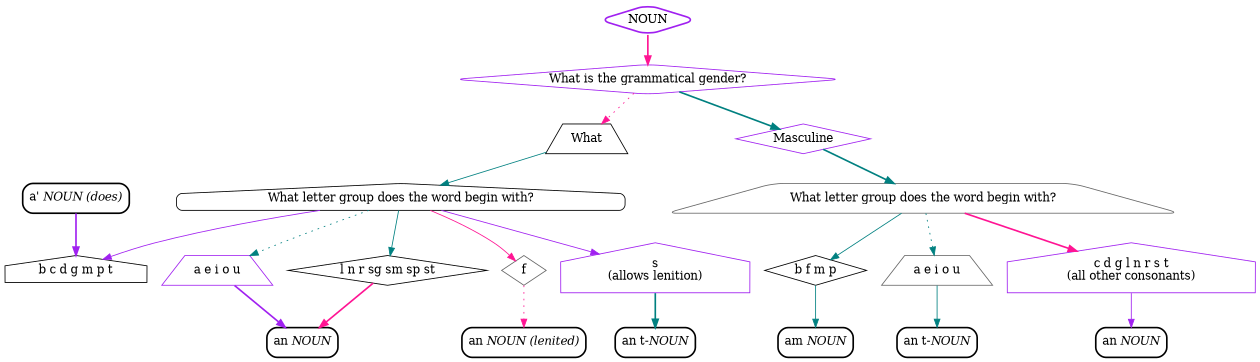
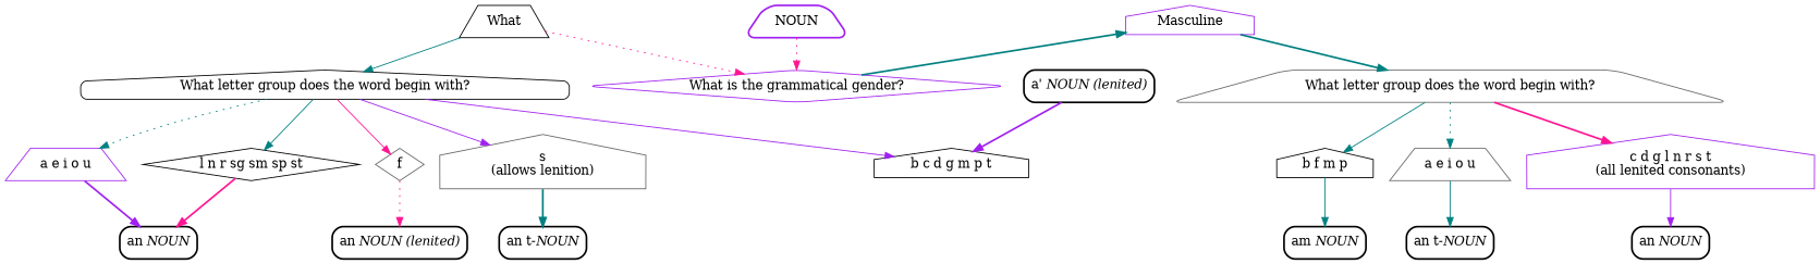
  digraph {
    node [shape=box]
    edge [color=teal style=solid]
    n1 [color=black label=What shape=trapezium]
-   n2 [color=purple label=Masculine shape=diamond]
+   n2 [color=purple label=Masculine shape=house]
    n3 [color=black label="What letter group does the word begin with?" shape=house style=rounded]
    n4 [color=gray40 label="What letter group does the word begin with?" shape=trapezium style=rounded]
    n5 [color=purple label="a e i o u" shape=trapezium]
    n6 [color=gray40 label=f shape=diamond]
    n7 [color=black label="b c d g m p t" shape=house]
    n8 [color=black label="l n r sg sm sp st" shape=diamond]
-   n9 [color=purple label="s\n(allows lenition)" shape=house]
-   n10 [color=black label="b f m p" shape=diamond]
+   n9 [color=gray40 label="s\n(allows lenition)" shape=house]
+   n10 [color=black label="b f m p" shape=house]
    n11 [color=gray40 label="a e i o u" shape=trapezium]
-   n12 [color=purple label="c d g l n r s t\n(all other consonants)" shape=house]
-   n13 [color=purple label=NOUN shape=diamond style="rounded, bold"]
+   n12 [color=purple label="c d g l n r s t\n(all lenited consonants)" shape=house]
+   n13 [color=purple label=NOUN shape=trapezium style="rounded, bold"]
    n14 [color=purple label="What is the grammatical gender?" shape=diamond style=rounded]
    n15 [label=<an <i>NOUN</i>> style="rounded, bold"]
    n16 [label=<an <i>NOUN (lenited)</i>> style="rounded, bold"]
    n17 [label=<an t-<i>NOUN</i>> style="rounded, bold"]
    n18 [label=<am <i>NOUN</i>> style="rounded, bold"]
    n19 [label=<an t-<i>NOUN</i>> style="rounded, bold"]
    n20 [label=<an <i>NOUN</i>> style="rounded, bold"]
-   n21 [label=<a' <i>NOUN (does)</i>> style="rounded, bold"]
+   n21 [label=<a' <i>NOUN (lenited)</i>> style="rounded, bold"]
    subgraph sub_1 {
      rank=same
      n1
      n2
    }
    subgraph sub_2 {
      rank=same
      n3
      n4
    }
    n1 -> n3
    n2 -> n4 [style=bold]
    n3 -> n5 [style=dotted]
    n3 -> n6 [color=deeppink]
    n3 -> n7 [color=purple]
    n3 -> n8
    n3 -> n9 [color=purple]
    n4 -> n10
    n4 -> n11 [style=dotted]
    n4 -> n12 [color=deeppink style=bold]
    n5 -> n15 [color=purple style=bold]
    n6 -> n16 [color=deeppink style=dotted]
    n8 -> n15 [color=deeppink style=bold]
    n9 -> n17 [style=bold]
    n10 -> n18
    n11 -> n19
    n12 -> n20 [color=purple]
-   n13 -> n14 [color=deeppink style=bold]
-   n14 -> n1 [color=deeppink style=dotted]
+   n13 -> n14 [color=deeppink style=dotted]
+   n1 -> n14 [color=deeppink style=dotted]
    n14 -> n2 [style=bold]
    n21 -> n7 [color=purple style=bold]
  }
